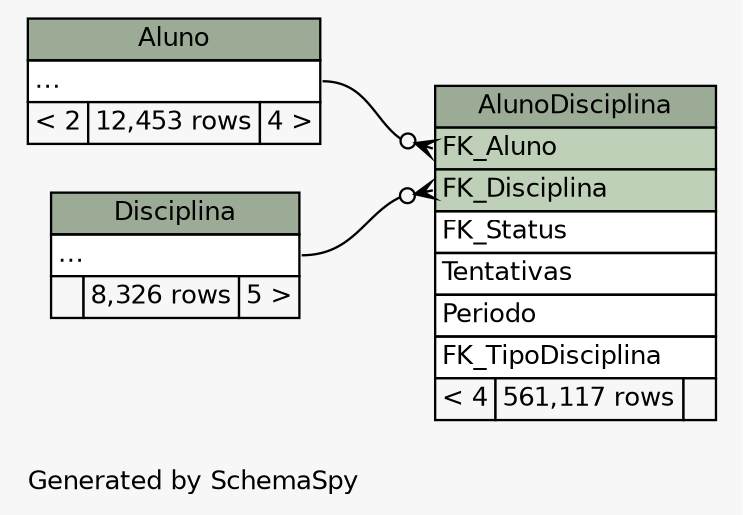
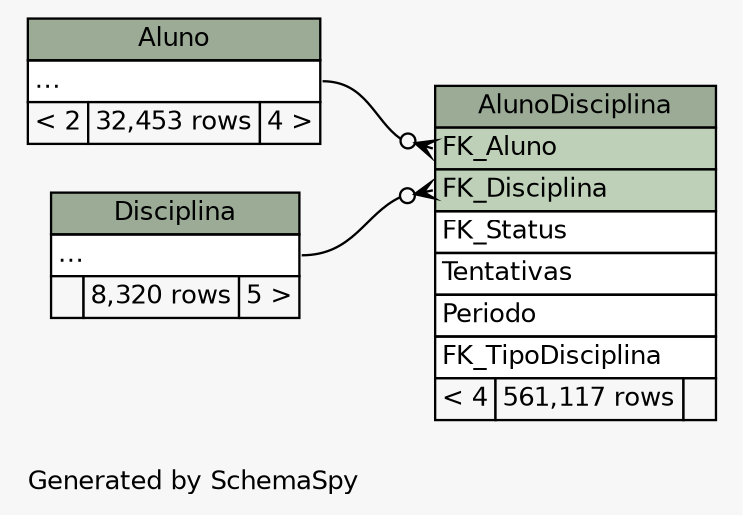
  digraph {
    bgcolor="#f7f7f7"
    fontname=Helvetica
    fontsize=11
    label="\nGenerated by SchemaSpy"
    labeljust=l
    nodesep=0.18
    rankdir=RL
    ranksep=0.46
    node [fontname=Helvetica fontsize=11 shape=plaintext]
    edge [arrowhead=none arrowsize=0.8 arrowtail=crowodot dir=back headport="elipses:e"]
    n1 [label=<     <TABLE BORDER="0" CELLBORDER="1" CELLSPACING="0" BGCOLOR="#ffffff">       <TR><TD COLSPAN="3" BGCOLOR="#9bab96" ALIGN="CENTER">AlunoDisciplina</TD></TR>       <TR><TD PORT="FK_Aluno" COLSPAN="3" BGCOLOR="#bed1b8" ALIGN="LEFT">FK_Aluno</TD></TR>       <TR><TD PORT="FK_Disciplina" COLSPAN="3" BGCOLOR="#bed1b8" ALIGN="LEFT">FK_Disciplina</TD></TR>       <TR><TD PORT="FK_Status" COLSPAN="3" ALIGN="LEFT">FK_Status</TD></TR>       <TR><TD PORT="Tentativas" COLSPAN="3" ALIGN="LEFT">Tentativas</TD></TR>       <TR><TD PORT="Periodo" COLSPAN="3" ALIGN="LEFT">Periodo</TD></TR>       <TR><TD PORT="FK_TipoDisciplina" COLSPAN="3" ALIGN="LEFT">FK_TipoDisciplina</TD></TR>       <TR><TD ALIGN="LEFT" BGCOLOR="#f7f7f7">&lt; 4</TD><TD ALIGN="RIGHT" BGCOLOR="#f7f7f7">561,117 rows</TD><TD ALIGN="RIGHT" BGCOLOR="#f7f7f7">  </TD></TR>     </TABLE>>]
-   n2 [label=<     <TABLE BORDER="0" CELLBORDER="1" CELLSPACING="0" BGCOLOR="#ffffff">       <TR><TD COLSPAN="3" BGCOLOR="#9bab96" ALIGN="CENTER">Aluno</TD></TR>       <TR><TD PORT="elipses" COLSPAN="3" ALIGN="LEFT">...</TD></TR>       <TR><TD ALIGN="LEFT" BGCOLOR="#f7f7f7">&lt; 2</TD><TD ALIGN="RIGHT" BGCOLOR="#f7f7f7">12,453 rows</TD><TD ALIGN="RIGHT" BGCOLOR="#f7f7f7">4 &gt;</TD></TR>     </TABLE>>]
-   n3 [label=<     <TABLE BORDER="0" CELLBORDER="1" CELLSPACING="0" BGCOLOR="#ffffff">       <TR><TD COLSPAN="3" BGCOLOR="#9bab96" ALIGN="CENTER">Disciplina</TD></TR>       <TR><TD PORT="elipses" COLSPAN="3" ALIGN="LEFT">...</TD></TR>       <TR><TD ALIGN="LEFT" BGCOLOR="#f7f7f7">  </TD><TD ALIGN="RIGHT" BGCOLOR="#f7f7f7">8,326 rows</TD><TD ALIGN="RIGHT" BGCOLOR="#f7f7f7">5 &gt;</TD></TR>     </TABLE>>]
+   n2 [label=<     <TABLE BORDER="0" CELLBORDER="1" CELLSPACING="0" BGCOLOR="#ffffff">       <TR><TD COLSPAN="3" BGCOLOR="#9bab96" ALIGN="CENTER">Aluno</TD></TR>       <TR><TD PORT="elipses" COLSPAN="3" ALIGN="LEFT">...</TD></TR>       <TR><TD ALIGN="LEFT" BGCOLOR="#f7f7f7">&lt; 2</TD><TD ALIGN="RIGHT" BGCOLOR="#f7f7f7">32,453 rows</TD><TD ALIGN="RIGHT" BGCOLOR="#f7f7f7">4 &gt;</TD></TR>     </TABLE>>]
+   n3 [label=<     <TABLE BORDER="0" CELLBORDER="1" CELLSPACING="0" BGCOLOR="#ffffff">       <TR><TD COLSPAN="3" BGCOLOR="#9bab96" ALIGN="CENTER">Disciplina</TD></TR>       <TR><TD PORT="elipses" COLSPAN="3" ALIGN="LEFT">...</TD></TR>       <TR><TD ALIGN="LEFT" BGCOLOR="#f7f7f7">  </TD><TD ALIGN="RIGHT" BGCOLOR="#f7f7f7">8,320 rows</TD><TD ALIGN="RIGHT" BGCOLOR="#f7f7f7">5 &gt;</TD></TR>     </TABLE>>]
    n1 -> n2 [tailport="FK_Aluno:w"]
    n1 -> n3 [tailport="FK_Disciplina:w"]
  }
